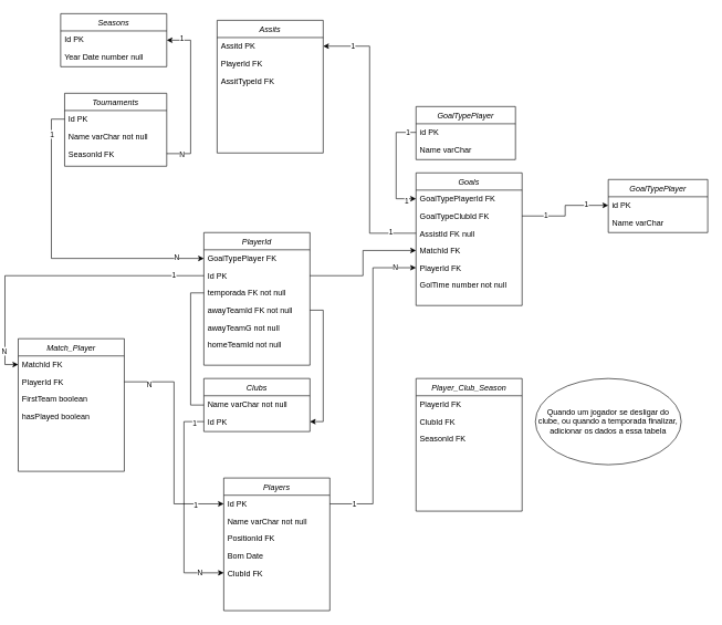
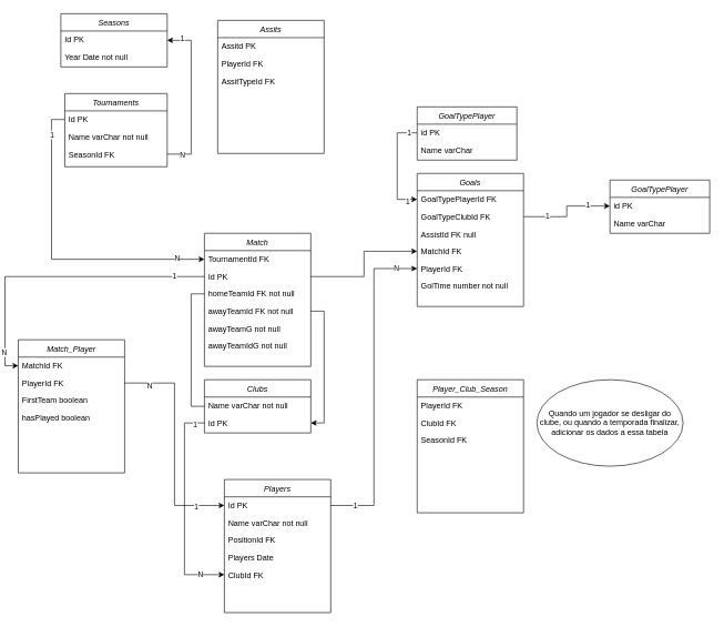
  <mxCell id="0" />
  <mxCell id="1" parent="0" />
  <mxCell id="2" value="Clubs" style="swimlane;fontStyle=2;align=center;verticalAlign=top;childLayout=stackLayout;horizontal=1;startSize=26;horizontalStack=0;resizeParent=1;resizeLast=0;collapsible=1;marginBottom=0;rounded=0;shadow=0;strokeWidth=1;" parent="1" vertex="1"><mxGeometry x="300" y="570" width="160" height="80" as="geometry"><mxRectangle x="230" y="140" width="160" height="26" as="alternateBounds" /></mxGeometry></mxCell>
  <mxCell id="3" value="Name varChar not null" style="text;align=left;verticalAlign=top;spacingLeft=4;spacingRight=4;overflow=hidden;rotatable=0;points=[[0,0.5],[1,0.5]];portConstraint=eastwest;" vertex="1" parent="2"><mxGeometry y="26" width="160" height="26" as="geometry" /></mxCell>
  <mxCell id="4" value="Id PK" style="text;align=left;verticalAlign=top;spacingLeft=4;spacingRight=4;overflow=hidden;rotatable=0;points=[[0,0.5],[1,0.5]];portConstraint=eastwest;" parent="2" vertex="1"><mxGeometry y="52" width="160" height="26" as="geometry" /></mxCell>
  <mxCell id="5" value="Seasons" style="swimlane;fontStyle=2;align=center;verticalAlign=top;childLayout=stackLayout;horizontal=1;startSize=26;horizontalStack=0;resizeParent=1;resizeLast=0;collapsible=1;marginBottom=0;rounded=0;shadow=0;strokeWidth=1;" vertex="1" parent="1"><mxGeometry x="84" y="20" width="160" height="80" as="geometry"><mxRectangle x="230" y="140" width="160" height="26" as="alternateBounds" /></mxGeometry></mxCell>
  <mxCell id="6" value="Id PK" style="text;align=left;verticalAlign=top;spacingLeft=4;spacingRight=4;overflow=hidden;rotatable=0;points=[[0,0.5],[1,0.5]];portConstraint=eastwest;" vertex="1" parent="5"><mxGeometry y="26" width="160" height="26" as="geometry" /></mxCell>
- <mxCell id="7" value="Year Date number null" style="text;align=left;verticalAlign=top;spacingLeft=4;spacingRight=4;overflow=hidden;rotatable=0;points=[[0,0.5],[1,0.5]];portConstraint=eastwest;" vertex="1" parent="5"><mxGeometry y="52" width="160" height="26" as="geometry" /></mxCell>
+ <mxCell id="7" value="Year Date not null" style="text;align=left;verticalAlign=top;spacingLeft=4;spacingRight=4;overflow=hidden;rotatable=0;points=[[0,0.5],[1,0.5]];portConstraint=eastwest;" vertex="1" parent="5"><mxGeometry y="52" width="160" height="26" as="geometry" /></mxCell>
  <mxCell id="8" value="Tournaments" style="swimlane;fontStyle=2;align=center;verticalAlign=top;childLayout=stackLayout;horizontal=1;startSize=26;horizontalStack=0;resizeParent=1;resizeLast=0;collapsible=1;marginBottom=0;rounded=0;shadow=0;strokeWidth=1;" vertex="1" parent="1"><mxGeometry x="90" y="140" width="154" height="110" as="geometry"><mxRectangle x="230" y="140" width="160" height="26" as="alternateBounds" /></mxGeometry></mxCell>
  <mxCell id="9" value="Id PK" style="text;align=left;verticalAlign=top;spacingLeft=4;spacingRight=4;overflow=hidden;rotatable=0;points=[[0,0.5],[1,0.5]];portConstraint=eastwest;" vertex="1" parent="8"><mxGeometry y="26" width="154" height="26" as="geometry" /></mxCell>
  <mxCell id="10" value="Name varChar not null" style="text;align=left;verticalAlign=top;spacingLeft=4;spacingRight=4;overflow=hidden;rotatable=0;points=[[0,0.5],[1,0.5]];portConstraint=eastwest;" vertex="1" parent="8"><mxGeometry y="52" width="154" height="26" as="geometry" /></mxCell>
  <mxCell id="11" value="SeasonId FK" style="text;align=left;verticalAlign=top;spacingLeft=4;spacingRight=4;overflow=hidden;rotatable=0;points=[[0,0.5],[1,0.5]];portConstraint=eastwest;" vertex="1" parent="8"><mxGeometry y="78" width="154" height="26" as="geometry" /></mxCell>
- <mxCell id="12" value="PlayerId" style="swimlane;fontStyle=2;align=center;verticalAlign=top;childLayout=stackLayout;horizontal=1;startSize=26;horizontalStack=0;resizeParent=1;resizeLast=0;collapsible=1;marginBottom=0;rounded=0;shadow=0;strokeWidth=1;" vertex="1" parent="1"><mxGeometry x="300" y="350" width="160" height="200" as="geometry"><mxRectangle x="230" y="140" width="160" height="26" as="alternateBounds" /></mxGeometry></mxCell>
- <mxCell id="13" value="GoalTypePlayer FK" style="text;align=left;verticalAlign=top;spacingLeft=4;spacingRight=4;overflow=hidden;rotatable=0;points=[[0,0.5],[1,0.5]];portConstraint=eastwest;" vertex="1" parent="12"><mxGeometry y="26" width="160" height="26" as="geometry" /></mxCell>
+ <mxCell id="12" value="Match" style="swimlane;fontStyle=2;align=center;verticalAlign=top;childLayout=stackLayout;horizontal=1;startSize=26;horizontalStack=0;resizeParent=1;resizeLast=0;collapsible=1;marginBottom=0;rounded=0;shadow=0;strokeWidth=1;" vertex="1" parent="1"><mxGeometry x="300" y="350" width="160" height="200" as="geometry"><mxRectangle x="230" y="140" width="160" height="26" as="alternateBounds" /></mxGeometry></mxCell>
+ <mxCell id="13" value="TournamentId FK" style="text;align=left;verticalAlign=top;spacingLeft=4;spacingRight=4;overflow=hidden;rotatable=0;points=[[0,0.5],[1,0.5]];portConstraint=eastwest;" vertex="1" parent="12"><mxGeometry y="26" width="160" height="26" as="geometry" /></mxCell>
  <mxCell id="14" value="Id PK" style="text;align=left;verticalAlign=top;spacingLeft=4;spacingRight=4;overflow=hidden;rotatable=0;points=[[0,0.5],[1,0.5]];portConstraint=eastwest;" vertex="1" parent="12"><mxGeometry y="52" width="160" height="26" as="geometry" /></mxCell>
- <mxCell id="15" value="temporada FK not null" style="text;align=left;verticalAlign=top;spacingLeft=4;spacingRight=4;overflow=hidden;rotatable=0;points=[[0,0.5],[1,0.5]];portConstraint=eastwest;" vertex="1" parent="12"><mxGeometry y="78" width="160" height="26" as="geometry" /></mxCell>
+ <mxCell id="15" value="homeTeamId FK not null" style="text;align=left;verticalAlign=top;spacingLeft=4;spacingRight=4;overflow=hidden;rotatable=0;points=[[0,0.5],[1,0.5]];portConstraint=eastwest;" vertex="1" parent="12"><mxGeometry y="78" width="160" height="26" as="geometry" /></mxCell>
  <mxCell id="16" value="awayTeamId FK not null" style="text;align=left;verticalAlign=top;spacingLeft=4;spacingRight=4;overflow=hidden;rotatable=0;points=[[0,0.5],[1,0.5]];portConstraint=eastwest;" vertex="1" parent="12"><mxGeometry y="104" width="160" height="26" as="geometry" /></mxCell>
  <mxCell id="17" value="awayTeamG not null" style="text;align=left;verticalAlign=top;spacingLeft=4;spacingRight=4;overflow=hidden;rotatable=0;points=[[0,0.5],[1,0.5]];portConstraint=eastwest;" vertex="1" parent="12"><mxGeometry y="130" width="160" height="26" as="geometry" /></mxCell>
- <mxCell id="18" value="homeTeamId not null" style="text;align=left;verticalAlign=top;spacingLeft=4;spacingRight=4;overflow=hidden;rotatable=0;points=[[0,0.5],[1,0.5]];portConstraint=eastwest;" vertex="1" parent="12"><mxGeometry y="156" width="160" height="26" as="geometry" /></mxCell>
+ <mxCell id="18" value="awayTeamIdG not null" style="text;align=left;verticalAlign=top;spacingLeft=4;spacingRight=4;overflow=hidden;rotatable=0;points=[[0,0.5],[1,0.5]];portConstraint=eastwest;" vertex="1" parent="12"><mxGeometry y="156" width="160" height="26" as="geometry" /></mxCell>
  <mxCell id="19" value="Goals" style="swimlane;fontStyle=2;align=center;verticalAlign=top;childLayout=stackLayout;horizontal=1;startSize=26;horizontalStack=0;resizeParent=1;resizeLast=0;collapsible=1;marginBottom=0;rounded=0;shadow=0;strokeWidth=1;" vertex="1" parent="1"><mxGeometry x="620" y="260" width="160" height="200" as="geometry"><mxRectangle x="230" y="140" width="160" height="26" as="alternateBounds" /></mxGeometry></mxCell>
  <mxCell id="20" value="GoalTypePlayerId FK" style="text;align=left;verticalAlign=top;spacingLeft=4;spacingRight=4;overflow=hidden;rotatable=0;points=[[0,0.5],[1,0.5]];portConstraint=eastwest;" vertex="1" parent="19"><mxGeometry y="26" width="160" height="26" as="geometry" /></mxCell>
  <mxCell id="21" value="GoalTypeClubId FK" style="text;align=left;verticalAlign=top;spacingLeft=4;spacingRight=4;overflow=hidden;rotatable=0;points=[[0,0.5],[1,0.5]];portConstraint=eastwest;" vertex="1" parent="19"><mxGeometry y="52" width="160" height="26" as="geometry" /></mxCell>
  <mxCell id="22" value="AssistId FK null " style="text;align=left;verticalAlign=top;spacingLeft=4;spacingRight=4;overflow=hidden;rotatable=0;points=[[0,0.5],[1,0.5]];portConstraint=eastwest;" vertex="1" parent="19"><mxGeometry y="78" width="160" height="26" as="geometry" /></mxCell>
  <mxCell id="23" value="MatchId FK" style="text;align=left;verticalAlign=top;spacingLeft=4;spacingRight=4;overflow=hidden;rotatable=0;points=[[0,0.5],[1,0.5]];portConstraint=eastwest;" vertex="1" parent="19"><mxGeometry y="104" width="160" height="26" as="geometry" /></mxCell>
  <mxCell id="24" value="PlayerId FK&#10;" style="text;align=left;verticalAlign=top;spacingLeft=4;spacingRight=4;overflow=hidden;rotatable=0;points=[[0,0.5],[1,0.5]];portConstraint=eastwest;" vertex="1" parent="19"><mxGeometry y="130" width="160" height="26" as="geometry" /></mxCell>
  <mxCell id="25" value="GolTime number not null" style="text;align=left;verticalAlign=top;spacingLeft=4;spacingRight=4;overflow=hidden;rotatable=0;points=[[0,0.5],[1,0.5]];portConstraint=eastwest;" vertex="1" parent="19"><mxGeometry y="156" width="160" height="26" as="geometry" /></mxCell>
  <mxCell id="26" value="Assits" style="swimlane;fontStyle=2;align=center;verticalAlign=top;childLayout=stackLayout;horizontal=1;startSize=26;horizontalStack=0;resizeParent=1;resizeLast=0;collapsible=1;marginBottom=0;rounded=0;shadow=0;strokeWidth=1;" vertex="1" parent="1"><mxGeometry x="320" y="30" width="160" height="200" as="geometry"><mxRectangle x="230" y="140" width="160" height="26" as="alternateBounds" /></mxGeometry></mxCell>
  <mxCell id="27" value="Assitd PK" style="text;align=left;verticalAlign=top;spacingLeft=4;spacingRight=4;overflow=hidden;rotatable=0;points=[[0,0.5],[1,0.5]];portConstraint=eastwest;" vertex="1" parent="26"><mxGeometry y="26" width="160" height="26" as="geometry" /></mxCell>
  <mxCell id="28" value="PlayerId FK&#10;" style="text;align=left;verticalAlign=top;spacingLeft=4;spacingRight=4;overflow=hidden;rotatable=0;points=[[0,0.5],[1,0.5]];portConstraint=eastwest;" vertex="1" parent="26"><mxGeometry y="52" width="160" height="26" as="geometry" /></mxCell>
  <mxCell id="29" value="AssitTypeId FK" style="text;align=left;verticalAlign=top;spacingLeft=4;spacingRight=4;overflow=hidden;rotatable=0;points=[[0,0.5],[1,0.5]];portConstraint=eastwest;" vertex="1" parent="26"><mxGeometry y="78" width="160" height="26" as="geometry" /></mxCell>
  <mxCell id="30" value="Match_Player" style="swimlane;fontStyle=2;align=center;verticalAlign=top;childLayout=stackLayout;horizontal=1;startSize=26;horizontalStack=0;resizeParent=1;resizeLast=0;collapsible=1;marginBottom=0;rounded=0;shadow=0;strokeWidth=1;" vertex="1" parent="1"><mxGeometry x="20" y="510" width="160" height="200" as="geometry"><mxRectangle x="230" y="140" width="160" height="26" as="alternateBounds" /></mxGeometry></mxCell>
  <mxCell id="31" value="MatchId FK" style="text;align=left;verticalAlign=top;spacingLeft=4;spacingRight=4;overflow=hidden;rotatable=0;points=[[0,0.5],[1,0.5]];portConstraint=eastwest;" vertex="1" parent="30"><mxGeometry y="26" width="160" height="26" as="geometry" /></mxCell>
  <mxCell id="32" value="PlayerId FK" style="text;align=left;verticalAlign=top;spacingLeft=4;spacingRight=4;overflow=hidden;rotatable=0;points=[[0,0.5],[1,0.5]];portConstraint=eastwest;" vertex="1" parent="30"><mxGeometry y="52" width="160" height="26" as="geometry" /></mxCell>
  <mxCell id="33" value="FirstTeam boolean" style="text;align=left;verticalAlign=top;spacingLeft=4;spacingRight=4;overflow=hidden;rotatable=0;points=[[0,0.5],[1,0.5]];portConstraint=eastwest;" vertex="1" parent="30"><mxGeometry y="78" width="160" height="26" as="geometry" /></mxCell>
  <mxCell id="34" value="hasPlayed boolean" style="text;align=left;verticalAlign=top;spacingLeft=4;spacingRight=4;overflow=hidden;rotatable=0;points=[[0,0.5],[1,0.5]];portConstraint=eastwest;" vertex="1" parent="30"><mxGeometry y="104" width="160" height="26" as="geometry" /></mxCell>
  <mxCell id="35" value="Players" style="swimlane;fontStyle=2;align=center;verticalAlign=top;childLayout=stackLayout;horizontal=1;startSize=26;horizontalStack=0;resizeParent=1;resizeLast=0;collapsible=1;marginBottom=0;rounded=0;shadow=0;strokeWidth=1;" vertex="1" parent="1"><mxGeometry x="330" y="720" width="160" height="200" as="geometry"><mxRectangle x="230" y="140" width="160" height="26" as="alternateBounds" /></mxGeometry></mxCell>
  <mxCell id="36" value="Id PK" style="text;align=left;verticalAlign=top;spacingLeft=4;spacingRight=4;overflow=hidden;rotatable=0;points=[[0,0.5],[1,0.5]];portConstraint=eastwest;" vertex="1" parent="35"><mxGeometry y="26" width="160" height="26" as="geometry" /></mxCell>
  <mxCell id="37" value="Name varChar not null" style="text;align=left;verticalAlign=top;spacingLeft=4;spacingRight=4;overflow=hidden;rotatable=0;points=[[0,0.5],[1,0.5]];portConstraint=eastwest;" vertex="1" parent="35"><mxGeometry y="52" width="160" height="26" as="geometry" /></mxCell>
  <mxCell id="38" value="PositionId FK" style="text;align=left;verticalAlign=top;spacingLeft=4;spacingRight=4;overflow=hidden;rotatable=0;points=[[0,0.5],[1,0.5]];portConstraint=eastwest;" vertex="1" parent="35"><mxGeometry y="78" width="160" height="26" as="geometry" /></mxCell>
- <mxCell id="39" value="Born Date" style="text;align=left;verticalAlign=top;spacingLeft=4;spacingRight=4;overflow=hidden;rotatable=0;points=[[0,0.5],[1,0.5]];portConstraint=eastwest;" vertex="1" parent="35"><mxGeometry y="104" width="160" height="26" as="geometry" /></mxCell>
+ <mxCell id="39" value="Players Date" style="text;align=left;verticalAlign=top;spacingLeft=4;spacingRight=4;overflow=hidden;rotatable=0;points=[[0,0.5],[1,0.5]];portConstraint=eastwest;" vertex="1" parent="35"><mxGeometry y="104" width="160" height="26" as="geometry" /></mxCell>
  <mxCell id="40" value="ClubId FK" style="text;align=left;verticalAlign=top;spacingLeft=4;spacingRight=4;overflow=hidden;rotatable=0;points=[[0,0.5],[1,0.5]];portConstraint=eastwest;" vertex="1" parent="35"><mxGeometry y="130" width="160" height="26" as="geometry" /></mxCell>
  <mxCell id="41" style="edgeStyle=orthogonalEdgeStyle;rounded=0;orthogonalLoop=1;jettySize=auto;html=1;exitX=1;exitY=0.5;exitDx=0;exitDy=0;" edge="1" parent="1" source="11" target="6"><mxGeometry relative="1" as="geometry"><Array as="points"><mxPoint x="280" y="231" /><mxPoint x="280" y="60" /></Array></mxGeometry></mxCell>
  <mxCell id="42" value="1" style="edgeLabel;html=1;align=center;verticalAlign=middle;resizable=0;points=[];" vertex="1" connectable="0" parent="41"><mxGeometry x="0.819" y="-4" relative="1" as="geometry"><mxPoint as="offset" /></mxGeometry></mxCell>
  <mxCell id="43" value="N" style="edgeLabel;html=1;align=center;verticalAlign=middle;resizable=0;points=[];" vertex="1" connectable="0" parent="41"><mxGeometry x="-0.819" y="-1" relative="1" as="geometry"><mxPoint as="offset" /></mxGeometry></mxCell>
  <mxCell id="44" style="edgeStyle=orthogonalEdgeStyle;rounded=0;orthogonalLoop=1;jettySize=auto;html=1;exitX=0;exitY=0.5;exitDx=0;exitDy=0;entryX=0;entryY=0.5;entryDx=0;entryDy=0;" edge="1" parent="1" source="9" target="13"><mxGeometry relative="1" as="geometry" /></mxCell>
  <mxCell id="45" value="1" style="edgeLabel;html=1;align=center;verticalAlign=middle;resizable=0;points=[];" vertex="1" connectable="0" parent="44"><mxGeometry x="-0.819" relative="1" as="geometry"><mxPoint as="offset" /></mxGeometry></mxCell>
  <mxCell id="46" value="N" style="edgeLabel;html=1;align=center;verticalAlign=middle;resizable=0;points=[];" vertex="1" connectable="0" parent="44"><mxGeometry x="0.817" y="3" relative="1" as="geometry"><mxPoint as="offset" /></mxGeometry></mxCell>
  <mxCell id="47" style="edgeStyle=orthogonalEdgeStyle;rounded=0;orthogonalLoop=1;jettySize=auto;html=1;exitX=0;exitY=0.5;exitDx=0;exitDy=0;entryX=0;entryY=0.5;entryDx=0;entryDy=0;endArrow=none;" edge="1" parent="1" source="15" target="2"><mxGeometry relative="1" as="geometry" /></mxCell>
  <mxCell id="48" style="edgeStyle=orthogonalEdgeStyle;rounded=0;orthogonalLoop=1;jettySize=auto;html=1;exitX=1;exitY=0.5;exitDx=0;exitDy=0;entryX=1;entryY=0.5;entryDx=0;entryDy=0;" edge="1" parent="1" source="16" target="4"><mxGeometry relative="1" as="geometry" /></mxCell>
  <mxCell id="49" style="edgeStyle=orthogonalEdgeStyle;rounded=0;orthogonalLoop=1;jettySize=auto;html=1;exitX=1;exitY=0.5;exitDx=0;exitDy=0;entryX=0;entryY=0.5;entryDx=0;entryDy=0;" edge="1" parent="1" source="14" target="23"><mxGeometry relative="1" as="geometry" /></mxCell>
  <mxCell id="50" style="edgeStyle=orthogonalEdgeStyle;rounded=0;orthogonalLoop=1;jettySize=auto;html=1;exitX=0;exitY=0.5;exitDx=0;exitDy=0;entryX=0;entryY=0.5;entryDx=0;entryDy=0;" edge="1" parent="1" source="14" target="31"><mxGeometry relative="1" as="geometry" /></mxCell>
  <mxCell id="51" value="1" style="edgeLabel;html=1;align=center;verticalAlign=middle;resizable=0;points=[];" vertex="1" connectable="0" parent="50"><mxGeometry x="-0.796" y="-1" relative="1" as="geometry"><mxPoint as="offset" /></mxGeometry></mxCell>
  <mxCell id="52" value="N" style="edgeLabel;html=1;align=center;verticalAlign=middle;resizable=0;points=[];" vertex="1" connectable="0" parent="50"><mxGeometry x="0.82" y="-2" relative="1" as="geometry"><mxPoint as="offset" /></mxGeometry></mxCell>
- <mxCell id="53" style="edgeStyle=orthogonalEdgeStyle;rounded=0;orthogonalLoop=1;jettySize=auto;html=1;exitX=0;exitY=0.5;exitDx=0;exitDy=0;" edge="1" parent="1" source="22" target="27"><mxGeometry relative="1" as="geometry" /></mxCell>
- <mxCell id="54" value="1" style="edgeLabel;html=1;align=center;verticalAlign=middle;resizable=0;points=[];" vertex="1" connectable="0" parent="53"><mxGeometry x="-0.813" y="-2" relative="1" as="geometry"><mxPoint as="offset" /></mxGeometry></mxCell>
- <mxCell id="55" value="1" style="edgeLabel;html=1;align=center;verticalAlign=middle;resizable=0;points=[];" vertex="1" connectable="0" parent="53"><mxGeometry x="0.791" y="-1" relative="1" as="geometry"><mxPoint as="offset" /></mxGeometry></mxCell>
  <mxCell id="56" style="edgeStyle=orthogonalEdgeStyle;rounded=0;orthogonalLoop=1;jettySize=auto;html=1;exitX=1;exitY=0.5;exitDx=0;exitDy=0;entryX=0;entryY=0.5;entryDx=0;entryDy=0;" edge="1" parent="1" source="32" target="36"><mxGeometry relative="1" as="geometry" /></mxCell>
  <mxCell id="57" value="1" style="edgeLabel;html=1;align=center;verticalAlign=middle;resizable=0;points=[];" vertex="1" connectable="0" parent="56"><mxGeometry x="0.743" y="-1" relative="1" as="geometry"><mxPoint as="offset" /></mxGeometry></mxCell>
  <mxCell id="58" value="N" style="edgeLabel;html=1;align=center;verticalAlign=middle;resizable=0;points=[];" vertex="1" connectable="0" parent="56"><mxGeometry x="-0.778" y="-3" relative="1" as="geometry"><mxPoint as="offset" /></mxGeometry></mxCell>
  <mxCell id="59" value="Player_Club_Season" style="swimlane;fontStyle=2;align=center;verticalAlign=top;childLayout=stackLayout;horizontal=1;startSize=26;horizontalStack=0;resizeParent=1;resizeLast=0;collapsible=1;marginBottom=0;rounded=0;shadow=0;strokeWidth=1;" vertex="1" parent="1"><mxGeometry x="620" y="570" width="160" height="200" as="geometry"><mxRectangle x="230" y="140" width="160" height="26" as="alternateBounds" /></mxGeometry></mxCell>
  <mxCell id="60" value="PlayerId FK" style="text;align=left;verticalAlign=top;spacingLeft=4;spacingRight=4;overflow=hidden;rotatable=0;points=[[0,0.5],[1,0.5]];portConstraint=eastwest;" vertex="1" parent="59"><mxGeometry y="26" width="160" height="26" as="geometry" /></mxCell>
  <mxCell id="61" value="ClubId FK" style="text;align=left;verticalAlign=top;spacingLeft=4;spacingRight=4;overflow=hidden;rotatable=0;points=[[0,0.5],[1,0.5]];portConstraint=eastwest;" vertex="1" parent="59"><mxGeometry y="52" width="160" height="26" as="geometry" /></mxCell>
  <mxCell id="62" value="SeasonId FK" style="text;align=left;verticalAlign=top;spacingLeft=4;spacingRight=4;overflow=hidden;rotatable=0;points=[[0,0.5],[1,0.5]];portConstraint=eastwest;" vertex="1" parent="59"><mxGeometry y="78" width="160" height="26" as="geometry" /></mxCell>
  <mxCell id="63" value="Quando um jogador se desligar do clube, ou quando a temporada finalizar, adicionar os dados a essa tabela" style="ellipse;whiteSpace=wrap;html=1;" vertex="1" parent="1"><mxGeometry x="800" y="570" width="220" height="130" as="geometry" /></mxCell>
  <mxCell id="64" value="GoalTypePlayer" style="swimlane;fontStyle=2;align=center;verticalAlign=top;childLayout=stackLayout;horizontal=1;startSize=26;horizontalStack=0;resizeParent=1;resizeLast=0;collapsible=1;marginBottom=0;rounded=0;shadow=0;strokeWidth=1;" vertex="1" parent="1"><mxGeometry x="620" y="160" width="150" height="80" as="geometry"><mxRectangle x="230" y="140" width="160" height="26" as="alternateBounds" /></mxGeometry></mxCell>
  <mxCell id="65" value="id PK" style="text;align=left;verticalAlign=top;spacingLeft=4;spacingRight=4;overflow=hidden;rotatable=0;points=[[0,0.5],[1,0.5]];portConstraint=eastwest;" vertex="1" parent="64"><mxGeometry y="26" width="150" height="26" as="geometry" /></mxCell>
  <mxCell id="66" value="Name varChar" style="text;align=left;verticalAlign=top;spacingLeft=4;spacingRight=4;overflow=hidden;rotatable=0;points=[[0,0.5],[1,0.5]];portConstraint=eastwest;" vertex="1" parent="64"><mxGeometry y="52" width="150" height="26" as="geometry" /></mxCell>
  <mxCell id="67" style="edgeStyle=orthogonalEdgeStyle;rounded=0;orthogonalLoop=1;jettySize=auto;html=1;exitX=0;exitY=0.5;exitDx=0;exitDy=0;entryX=0;entryY=0.5;entryDx=0;entryDy=0;" edge="1" parent="1" source="65" target="20"><mxGeometry relative="1" as="geometry"><Array as="points"><mxPoint x="590" y="199" /><mxPoint x="590" y="299" /></Array></mxGeometry></mxCell>
  <mxCell id="68" value="1" style="edgeLabel;html=1;align=center;verticalAlign=middle;resizable=0;points=[];" vertex="1" connectable="0" parent="67"><mxGeometry x="-0.838" y="-1" relative="1" as="geometry"><mxPoint as="offset" /></mxGeometry></mxCell>
  <mxCell id="69" value="1" style="edgeLabel;html=1;align=center;verticalAlign=middle;resizable=0;points=[];" vertex="1" connectable="0" parent="67"><mxGeometry x="0.817" y="-3" relative="1" as="geometry"><mxPoint as="offset" /></mxGeometry></mxCell>
  <mxCell id="70" value="GoalTypePlayer" style="swimlane;fontStyle=2;align=center;verticalAlign=top;childLayout=stackLayout;horizontal=1;startSize=26;horizontalStack=0;resizeParent=1;resizeLast=0;collapsible=1;marginBottom=0;rounded=0;shadow=0;strokeWidth=1;" vertex="1" parent="1"><mxGeometry x="910" width="150" height="80" as="geometry" y="270"><mxRectangle x="230" y="140" width="160" height="26" as="alternateBounds" /></mxGeometry></mxCell>
  <mxCell id="71" value="id PK" style="text;align=left;verticalAlign=top;spacingLeft=4;spacingRight=4;overflow=hidden;rotatable=0;points=[[0,0.5],[1,0.5]];portConstraint=eastwest;" vertex="1" parent="70"><mxGeometry y="26" width="150" height="26" as="geometry" /></mxCell>
  <mxCell id="72" value="Name varChar" style="text;align=left;verticalAlign=top;spacingLeft=4;spacingRight=4;overflow=hidden;rotatable=0;points=[[0,0.5],[1,0.5]];portConstraint=eastwest;" vertex="1" parent="70"><mxGeometry y="52" width="150" height="26" as="geometry" /></mxCell>
  <mxCell id="73" style="edgeStyle=orthogonalEdgeStyle;rounded=0;orthogonalLoop=1;jettySize=auto;html=1;exitX=1;exitY=0.5;exitDx=0;exitDy=0;entryX=0;entryY=0.5;entryDx=0;entryDy=0;" edge="1" parent="1" source="21" target="71"><mxGeometry relative="1" as="geometry" /></mxCell>
  <mxCell id="74" value="1" style="edgeLabel;html=1;align=center;verticalAlign=middle;resizable=0;points=[];" vertex="1" connectable="0" parent="73"><mxGeometry x="-0.516" y="2" relative="1" as="geometry"><mxPoint as="offset" /></mxGeometry></mxCell>
  <mxCell id="75" value="1" style="edgeLabel;html=1;align=center;verticalAlign=middle;resizable=0;points=[];" vertex="1" connectable="0" parent="73"><mxGeometry x="0.536" y="3" relative="1" as="geometry"><mxPoint as="offset" /></mxGeometry></mxCell>
  <mxCell id="76" style="edgeStyle=orthogonalEdgeStyle;rounded=0;orthogonalLoop=1;jettySize=auto;html=1;exitX=1;exitY=0.5;exitDx=0;exitDy=0;entryX=0;entryY=0.5;entryDx=0;entryDy=0;" edge="1" parent="1" source="36" target="24"><mxGeometry relative="1" as="geometry" /></mxCell>
  <mxCell id="77" value="1" style="edgeLabel;html=1;align=center;verticalAlign=middle;resizable=0;points=[];" vertex="1" connectable="0" parent="76"><mxGeometry x="-0.851" relative="1" as="geometry"><mxPoint as="offset" /></mxGeometry></mxCell>
  <mxCell id="78" value="N" style="edgeLabel;html=1;align=center;verticalAlign=middle;resizable=0;points=[];" vertex="1" connectable="0" parent="76"><mxGeometry x="0.868" y="2" relative="1" as="geometry"><mxPoint as="offset" /></mxGeometry></mxCell>
  <mxCell id="79" style="edgeStyle=orthogonalEdgeStyle;rounded=0;orthogonalLoop=1;jettySize=auto;html=1;exitX=0;exitY=0.5;exitDx=0;exitDy=0;entryX=0;entryY=0.5;entryDx=0;entryDy=0;" edge="1" parent="1" source="4" target="40"><mxGeometry relative="1" as="geometry"><Array as="points"><mxPoint x="270" y="635" /><mxPoint x="270" y="863" /></Array></mxGeometry></mxCell>
  <mxCell id="80" value="1" style="edgeLabel;html=1;align=center;verticalAlign=middle;resizable=0;points=[];" vertex="1" connectable="0" parent="79"><mxGeometry x="-0.908" y="2" relative="1" as="geometry"><mxPoint as="offset" /></mxGeometry></mxCell>
  <mxCell id="81" value="N" style="edgeLabel;html=1;align=center;verticalAlign=middle;resizable=0;points=[];" vertex="1" connectable="0" parent="79"><mxGeometry x="0.766" y="1" relative="1" as="geometry"><mxPoint as="offset" /></mxGeometry></mxCell>
